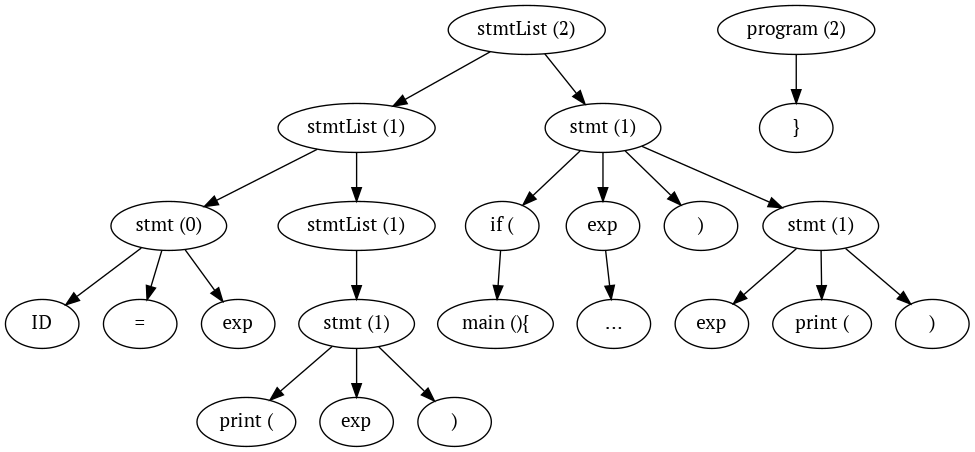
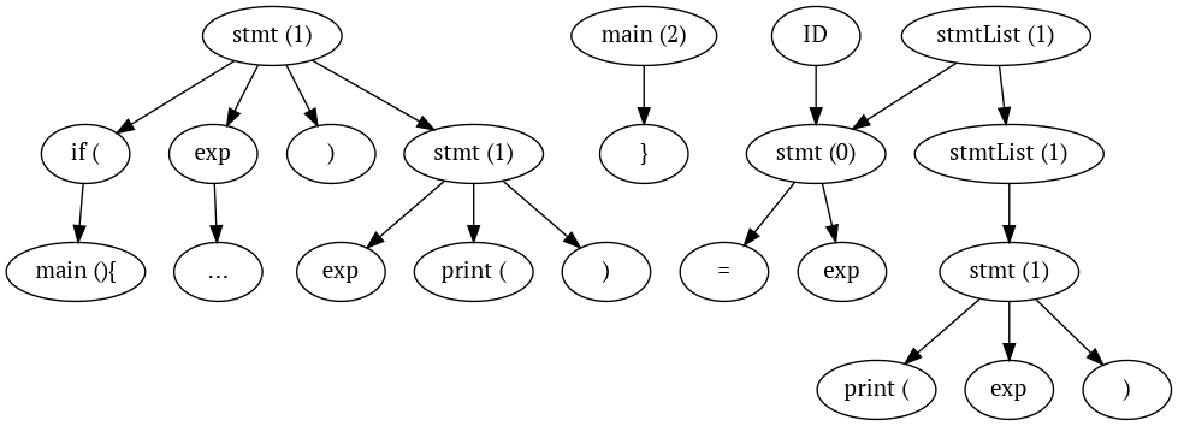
  digraph {
    fontname="PT Serif"
    node [fontname="PT Serif"]
    edge [fontname="PT Serif"]
    n1 [label="main (){"]
-   n2 [label="program (2)"]
+   n2 [label="main (2)"]
    n3 [label="}"]
-   n4 [label="stmtList (2)"]
    n5 [label="stmtList (1)"]
    n6 [label="stmt (1)"]
    n7 [label="stmt (0)"]
    n8 [label="stmtList (1)"]
    n9 [label="if ("]
    exp
    ")"
    n12 [label="stmt (1)"]
    ID
    "="
    n15 [label=exp]
    n16 [label="stmt (1)"]
    "..."
    n18 [label=exp]
    "print ("
    n20 [label=")"]
    n21 [label="print ("]
    n22 [label=exp]
    n23 [label=")"]
    n2 -> n3
-   n4 -> n5
-   n4 -> n6
    n5 -> n7
    n5 -> n8
    n6 -> n9
    n6 -> exp
    n6 -> ")"
    n6 -> n12
-   n7 -> ID
+   ID -> n7
    n7 -> "="
    n7 -> n15
    n8 -> n16
    n9 -> n1
    exp -> "..."
    n12 -> n18
    n12 -> "print ("
    n12 -> n20
    n16 -> n21
    n16 -> n22
    n16 -> n23
  }
